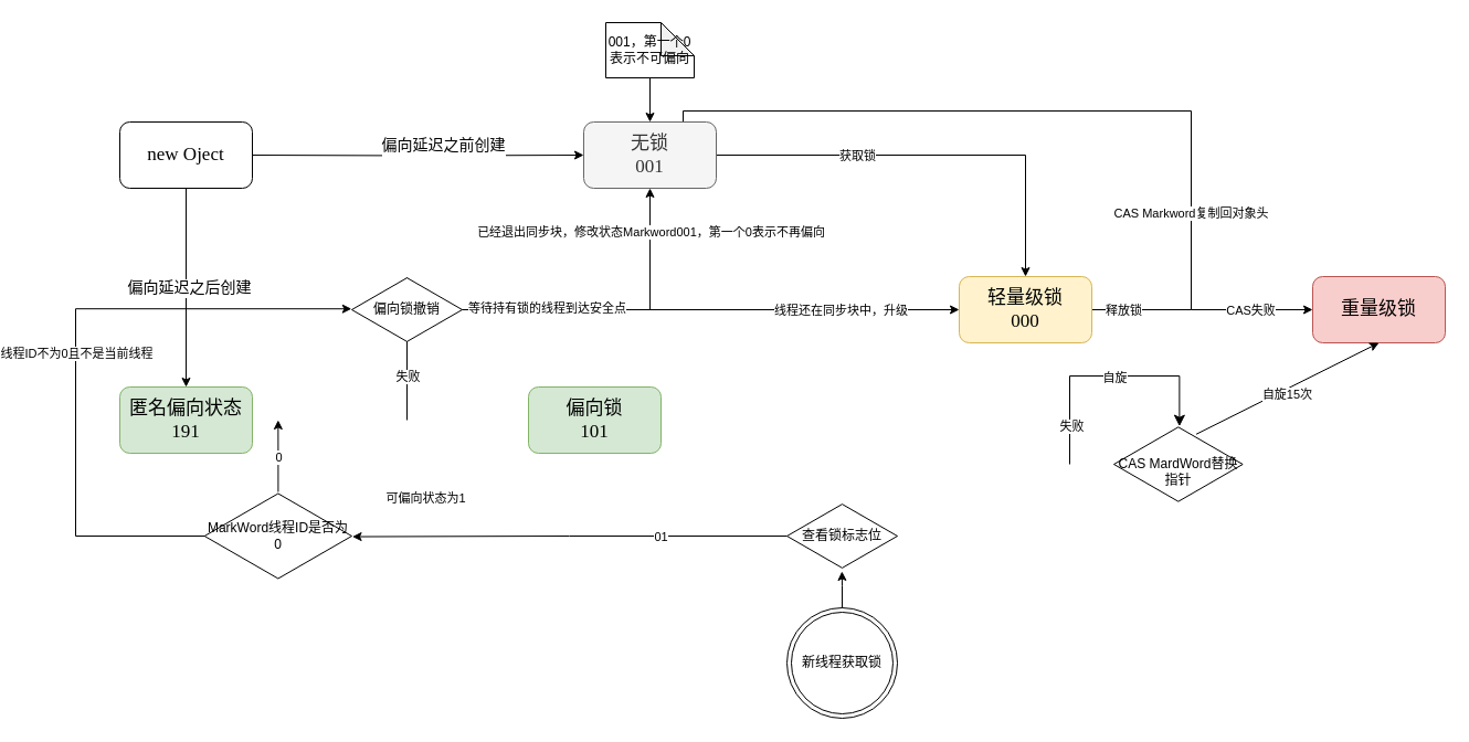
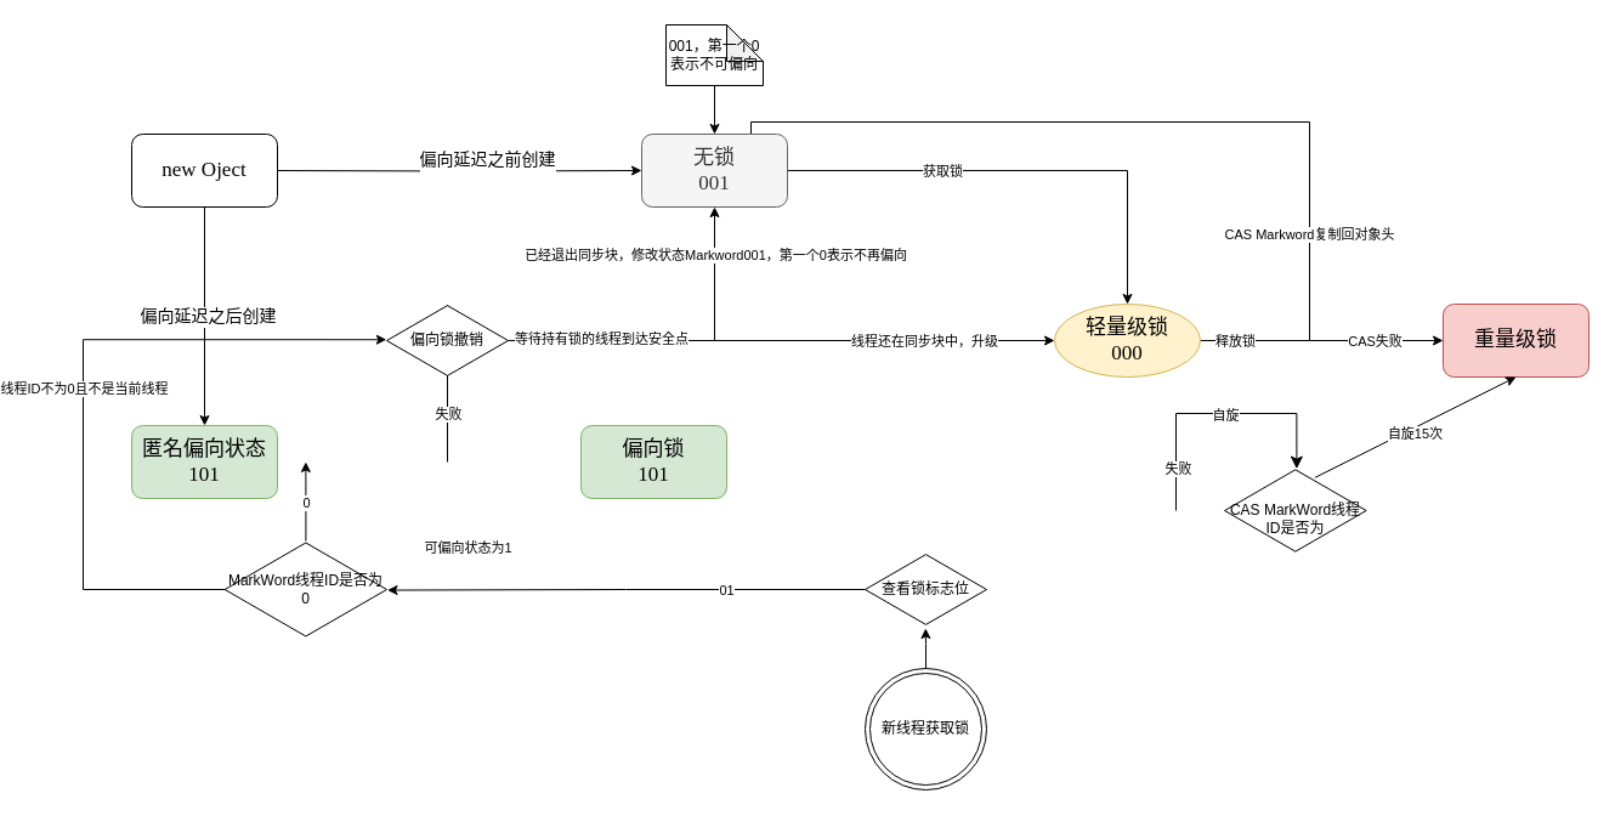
  <mxCell id="0" />
  <mxCell id="1" parent="0" />
  <mxCell id="2" value="&#10;&lt;span style=&quot;color: rgb(0, 0, 0); font-family: &amp;quot;Comic Sans MS&amp;quot;; font-size: 14px; font-style: normal; font-variant-ligatures: normal; font-variant-caps: normal; font-weight: 400; letter-spacing: normal; orphans: 2; text-align: center; text-indent: 0px; text-transform: none; widows: 2; word-spacing: 0px; -webkit-text-stroke-width: 0px; background-color: rgb(255, 255, 255); text-decoration-thickness: initial; text-decoration-style: initial; text-decoration-color: initial; float: none; display: inline !important;&quot;&gt;偏向延迟之前创建&lt;/span&gt;&#10;&#10;" style="edgeStyle=orthogonalEdgeStyle;rounded=0;orthogonalLoop=1;jettySize=auto;html=1;fontSize=14;" edge="1" parent="1" target="14"><mxGeometry x="0.159" relative="1" as="geometry"><mxPoint x="180" y="140" as="sourcePoint" /><mxPoint as="offset" /></mxGeometry></mxCell>
  <mxCell id="3" value="&lt;br&gt;" style="edgeLabel;html=1;align=center;verticalAlign=middle;resizable=0;points=[];" vertex="1" connectable="0" parent="2"><mxGeometry x="-0.062" relative="1" as="geometry"><mxPoint as="offset" /></mxGeometry></mxCell>
- <mxCell id="4" value="匿名偏向状态&lt;br&gt;191" style="rounded=1;whiteSpace=wrap;html=1;fontFamily=Comic Sans MS;fontSize=17;fillColor=#d5e8d4;strokeColor=#82b366;" vertex="1" parent="1"><mxGeometry x="60" y="350" width="120" height="60" as="geometry" /></mxCell>
+ <mxCell id="4" value="匿名偏向状态&lt;br&gt;101" style="rounded=1;whiteSpace=wrap;html=1;fontFamily=Comic Sans MS;fontSize=17;fillColor=#d5e8d4;strokeColor=#82b366;" vertex="1" parent="1"><mxGeometry x="60" y="350" width="120" height="60" as="geometry" /></mxCell>
  <mxCell id="5" value="" style="endArrow=classic;html=1;rounded=0;exitX=0.5;exitY=1;exitDx=0;exitDy=0;entryX=0.5;entryY=0;entryDx=0;entryDy=0;fontFamily=Comic Sans MS;fontSize=18;" edge="1" parent="1" source="24" target="4"><mxGeometry width="50" height="50" relative="1" as="geometry"><mxPoint x="120" y="170" as="sourcePoint" /><mxPoint x="500" y="290" as="targetPoint" /></mxGeometry></mxCell>
  <mxCell id="6" value="偏向延迟之后创建" style="edgeLabel;html=1;align=center;verticalAlign=middle;resizable=0;points=[];fontFamily=Comic Sans MS;fontSize=14;" vertex="1" connectable="0" parent="5"><mxGeometry x="-0.002" y="2" relative="1" as="geometry"><mxPoint as="offset" /></mxGeometry></mxCell>
  <mxCell id="7" style="edgeStyle=orthogonalEdgeStyle;rounded=0;orthogonalLoop=1;jettySize=auto;html=1;entryX=1;entryY=0.25;entryDx=0;entryDy=0;" edge="1" parent="1" source="10" target="14"><mxGeometry relative="1" as="geometry"><Array as="points"><mxPoint x="1030" y="280" /><mxPoint x="1030" y="100" /><mxPoint x="570" y="100" /><mxPoint x="570" y="125" /></Array></mxGeometry></mxCell>
  <mxCell id="8" value="释放锁" style="edgeLabel;html=1;align=center;verticalAlign=middle;resizable=0;points=[];" vertex="1" connectable="0" parent="7"><mxGeometry x="-0.951" y="-3" relative="1" as="geometry"><mxPoint x="9" y="-3" as="offset" /></mxGeometry></mxCell>
  <mxCell id="9" value="CAS Markword复制回对象头" style="edgeLabel;html=1;align=center;verticalAlign=middle;resizable=0;points=[];" vertex="1" connectable="0" parent="7"><mxGeometry x="-0.546" y="1" relative="1" as="geometry"><mxPoint as="offset" /></mxGeometry></mxCell>
- <mxCell id="10" value="轻量级锁&lt;br&gt;000" style="rounded=1;whiteSpace=wrap;html=1;fontFamily=Comic Sans MS;fontSize=17;fillColor=#fff2cc;strokeColor=#d6b656;" vertex="1" parent="1"><mxGeometry x="820" y="250" width="120" height="60" as="geometry" /></mxCell>
+ <mxCell id="10" value="轻量级锁&lt;br&gt;000" style="ellipse;whiteSpace=wrap;html=1;fontFamily=Comic Sans MS;fontSize=17;fillColor=#fff2cc;strokeColor=#d6b656;" vertex="1" parent="1"><mxGeometry x="820" y="250" width="120" height="60" as="geometry" /></mxCell>
  <mxCell id="11" value="重量级锁" style="rounded=1;whiteSpace=wrap;html=1;fontFamily=Comic Sans MS;fontSize=17;fillColor=#f8cecc;strokeColor=#b85450;" vertex="1" parent="1"><mxGeometry x="1140" y="250" width="120" height="60" as="geometry" /></mxCell>
  <mxCell id="12" style="edgeStyle=orthogonalEdgeStyle;rounded=0;orthogonalLoop=1;jettySize=auto;html=1;entryX=0.5;entryY=0;entryDx=0;entryDy=0;" edge="1" parent="1" source="14" target="10"><mxGeometry relative="1" as="geometry" /></mxCell>
  <mxCell id="13" value="获取锁" style="edgeLabel;html=1;align=center;verticalAlign=middle;resizable=0;points=[];" vertex="1" connectable="0" parent="12"><mxGeometry x="-0.329" y="-4" relative="1" as="geometry"><mxPoint x="-4" y="-4" as="offset" /></mxGeometry></mxCell>
  <mxCell id="14" value="无锁&lt;br&gt;001" style="rounded=1;whiteSpace=wrap;html=1;fontFamily=Comic Sans MS;fontSize=17;fillColor=#f5f5f5;strokeColor=#666666;fontColor=#333333;" vertex="1" parent="1"><mxGeometry x="480" y="110" width="120" height="60" as="geometry" /></mxCell>
  <mxCell id="15" value="偏向锁&lt;br&gt;101" style="rounded=1;whiteSpace=wrap;html=1;fontFamily=Comic Sans MS;fontSize=17;fillColor=#d5e8d4;strokeColor=#82b366;" vertex="1" parent="1"><mxGeometry x="430" y="350" width="120" height="60" as="geometry" /></mxCell>
  <mxCell id="16" value="" style="endArrow=classic;html=1;rounded=0;entryX=0.5;entryY=0;entryDx=0;entryDy=0;" edge="1" parent="1" target="23"><mxGeometry width="50" height="50" relative="1" as="geometry"><mxPoint x="320" y="380" as="sourcePoint" /><mxPoint x="320" y="450" as="targetPoint" /></mxGeometry></mxCell>
  <mxCell id="17" value="失败" style="edgeLabel;html=1;align=center;verticalAlign=middle;resizable=0;points=[];" vertex="1" connectable="0" parent="16"><mxGeometry x="-0.073" relative="1" as="geometry"><mxPoint y="20" as="offset" /></mxGeometry></mxCell>
  <mxCell id="18" style="edgeStyle=orthogonalEdgeStyle;rounded=0;orthogonalLoop=1;jettySize=auto;html=1;" edge="1" parent="1" source="23" target="10"><mxGeometry relative="1" as="geometry" /></mxCell>
  <mxCell id="19" value="线程还在同步块中，升级" style="edgeLabel;html=1;align=center;verticalAlign=middle;resizable=0;points=[];" vertex="1" connectable="0" parent="18"><mxGeometry x="-0.104" y="1" relative="1" as="geometry"><mxPoint x="140" y="1" as="offset" /></mxGeometry></mxCell>
  <mxCell id="20" style="edgeStyle=orthogonalEdgeStyle;rounded=0;orthogonalLoop=1;jettySize=auto;html=1;entryX=0.5;entryY=1;entryDx=0;entryDy=0;" edge="1" parent="1" source="23" target="14"><mxGeometry relative="1" as="geometry" /></mxCell>
  <mxCell id="21" value="等待持有锁的线程到达安全点" style="edgeLabel;html=1;align=center;verticalAlign=middle;resizable=0;points=[];" vertex="1" connectable="0" parent="20"><mxGeometry x="-0.457" y="2" relative="1" as="geometry"><mxPoint as="offset" /></mxGeometry></mxCell>
  <mxCell id="22" value="已经退出同步块，修改状态Markword001，第一个0表示不再偏向" style="edgeLabel;html=1;align=center;verticalAlign=middle;resizable=0;points=[];" vertex="1" connectable="0" parent="20"><mxGeometry x="0.721" relative="1" as="geometry"><mxPoint as="offset" /></mxGeometry></mxCell>
  <mxCell id="23" value="偏向锁撤销" style="shape=isoRectangle;whiteSpace=wrap;html=1;aspect=fixed;" vertex="1" parent="1"><mxGeometry x="270" y="250" width="100" height="60" as="geometry" /></mxCell>
  <mxCell id="24" value="new Oject" style="rounded=1;whiteSpace=wrap;html=1;fontFamily=Comic Sans MS;fontSize=17;" vertex="1" parent="1"><mxGeometry x="60" y="110" width="120" height="60" as="geometry" /></mxCell>
  <mxCell id="25" style="edgeStyle=orthogonalEdgeStyle;rounded=0;orthogonalLoop=1;jettySize=auto;html=1;entryX=0.5;entryY=0;entryDx=0;entryDy=0;" edge="1" parent="1" source="26" target="14"><mxGeometry relative="1" as="geometry" /></mxCell>
  <mxCell id="26" value="001，第一个0表示不可偏向" style="shape=note;whiteSpace=wrap;html=1;backgroundOutline=1;darkOpacity=0.05;" vertex="1" parent="1"><mxGeometry x="500" y="20" width="80" height="50" as="geometry" /></mxCell>
  <mxCell id="27" value="" style="endArrow=classic;html=1;rounded=0;entryX=0;entryY=0.5;entryDx=0;entryDy=0;" edge="1" parent="1" target="11"><mxGeometry width="50" height="50" relative="1" as="geometry"><mxPoint x="1030" y="280" as="sourcePoint" /><mxPoint x="680" y="270" as="targetPoint" /></mxGeometry></mxCell>
  <mxCell id="28" value="CAS失败" style="edgeLabel;html=1;align=center;verticalAlign=middle;resizable=0;points=[];" vertex="1" connectable="0" parent="27"><mxGeometry x="-0.036" y="-4" relative="1" as="geometry"><mxPoint y="-4" as="offset" /></mxGeometry></mxCell>
  <mxCell id="29" value="新线程获取锁" style="ellipse;shape=doubleEllipse;whiteSpace=wrap;html=1;aspect=fixed;" vertex="1" parent="1"><mxGeometry x="664" y="550" width="100" height="100" as="geometry" /></mxCell>
- <mxCell id="30" value="&lt;br&gt;CAS MardWord替换指针" style="shape=isoRectangle;whiteSpace=wrap;html=1;aspect=fixed;" vertex="1" parent="1"><mxGeometry x="960" y="385" width="116.67" height="70" as="geometry" /></mxCell>
+ <mxCell id="30" value="&lt;br&gt;CAS MarkWord线程ID是否为" style="shape=isoRectangle;whiteSpace=wrap;html=1;aspect=fixed;" vertex="1" parent="1"><mxGeometry x="960" y="385" width="116.67" height="70" as="geometry" /></mxCell>
  <mxCell id="31" value="" style="edgeStyle=elbowEdgeStyle;elbow=vertical;endArrow=classic;html=1;curved=0;rounded=0;endSize=8;startSize=8;entryX=0.509;entryY=0.009;entryDx=0;entryDy=0;entryPerimeter=0;" edge="1" parent="1" target="30"><mxGeometry width="50" height="50" relative="1" as="geometry"><mxPoint x="920" y="420" as="sourcePoint" /><mxPoint x="970" y="370" as="targetPoint" /><Array as="points"><mxPoint x="970" y="340" /></Array></mxGeometry></mxCell>
  <mxCell id="32" value="自旋" style="edgeLabel;html=1;align=center;verticalAlign=middle;resizable=0;points=[];" vertex="1" connectable="0" parent="31"><mxGeometry x="0.067" y="-1" relative="1" as="geometry"><mxPoint as="offset" /></mxGeometry></mxCell>
  <mxCell id="33" value="失败" style="edgeLabel;html=1;align=center;verticalAlign=middle;resizable=0;points=[];" vertex="1" connectable="0" parent="31"><mxGeometry x="-0.687" y="-1" relative="1" as="geometry"><mxPoint as="offset" /></mxGeometry></mxCell>
  <mxCell id="34" value="" style="endArrow=classic;html=1;rounded=0;exitX=0.639;exitY=0.111;exitDx=0;exitDy=0;exitPerimeter=0;entryX=0.5;entryY=1;entryDx=0;entryDy=0;" edge="1" parent="1" source="30" target="11"><mxGeometry width="50" height="50" relative="1" as="geometry"><mxPoint x="1110" y="600" as="sourcePoint" /><mxPoint x="1160" y="550" as="targetPoint" /></mxGeometry></mxCell>
  <mxCell id="35" value="自旋15次" style="edgeLabel;html=1;align=center;verticalAlign=middle;resizable=0;points=[];" vertex="1" connectable="0" parent="34"><mxGeometry x="-0.275" y="-3" relative="1" as="geometry"><mxPoint x="21" y="-9" as="offset" /></mxGeometry></mxCell>
  <mxCell id="36" style="edgeStyle=orthogonalEdgeStyle;rounded=0;orthogonalLoop=1;jettySize=auto;html=1;entryX=1.004;entryY=0.507;entryDx=0;entryDy=0;entryPerimeter=0;" edge="1" parent="1" source="39" target="43"><mxGeometry relative="1" as="geometry"><mxPoint x="160" y="480" as="targetPoint" /></mxGeometry></mxCell>
  <mxCell id="37" value="01" style="edgeLabel;html=1;align=center;verticalAlign=middle;resizable=0;points=[];" vertex="1" connectable="0" parent="36"><mxGeometry x="-0.025" y="-3" relative="1" as="geometry"><mxPoint x="77" y="3" as="offset" /></mxGeometry></mxCell>
  <mxCell id="38" value="可偏向状态为1" style="edgeLabel;html=1;align=center;verticalAlign=middle;resizable=0;points=[];" vertex="1" connectable="0" parent="36"><mxGeometry x="0.664" relative="1" as="geometry"><mxPoint y="-35" as="offset" /></mxGeometry></mxCell>
  <mxCell id="39" value="查看锁标志位" style="html=1;whiteSpace=wrap;aspect=fixed;shape=isoRectangle;" vertex="1" parent="1"><mxGeometry x="664" y="455" width="100" height="60" as="geometry" /></mxCell>
  <mxCell id="40" style="edgeStyle=orthogonalEdgeStyle;rounded=0;orthogonalLoop=1;jettySize=auto;html=1;entryX=0.498;entryY=1.033;entryDx=0;entryDy=0;entryPerimeter=0;" edge="1" parent="1" source="29" target="39"><mxGeometry relative="1" as="geometry" /></mxCell>
  <mxCell id="41" style="edgeStyle=orthogonalEdgeStyle;rounded=0;orthogonalLoop=1;jettySize=auto;html=1;" edge="1" parent="1" source="43"><mxGeometry relative="1" as="geometry"><mxPoint x="203.335" y="380" as="targetPoint" /></mxGeometry></mxCell>
  <mxCell id="42" value="0" style="edgeLabel;html=1;align=center;verticalAlign=middle;resizable=0;points=[];" vertex="1" connectable="0" parent="41"><mxGeometry x="-0.009" relative="1" as="geometry"><mxPoint as="offset" /></mxGeometry></mxCell>
  <mxCell id="43" value="MarkWord线程ID是否为0" style="html=1;whiteSpace=wrap;aspect=fixed;shape=isoRectangle;" vertex="1" parent="1"><mxGeometry x="136.67" y="445" width="133.33" height="80" as="geometry" /></mxCell>
  <mxCell id="44" style="edgeStyle=orthogonalEdgeStyle;rounded=0;orthogonalLoop=1;jettySize=auto;html=1;entryX=-0.002;entryY=0.487;entryDx=0;entryDy=0;entryPerimeter=0;" edge="1" parent="1" source="43" target="23"><mxGeometry relative="1" as="geometry"><Array as="points"><mxPoint x="20" y="485" /><mxPoint x="20" y="279" /></Array></mxGeometry></mxCell>
  <mxCell id="45" value="线程ID不为0且不是当前线程" style="edgeLabel;html=1;align=center;verticalAlign=middle;resizable=0;points=[];" vertex="1" connectable="0" parent="44"><mxGeometry x="-0.263" y="-1" relative="1" as="geometry"><mxPoint x="-1" y="-71" as="offset" /></mxGeometry></mxCell>
